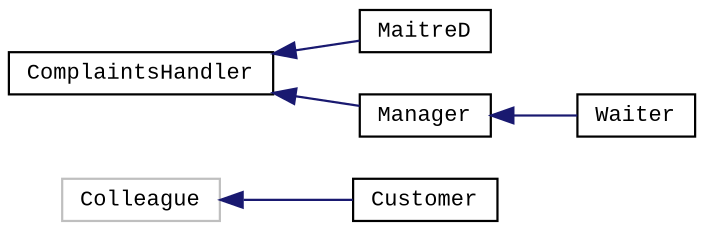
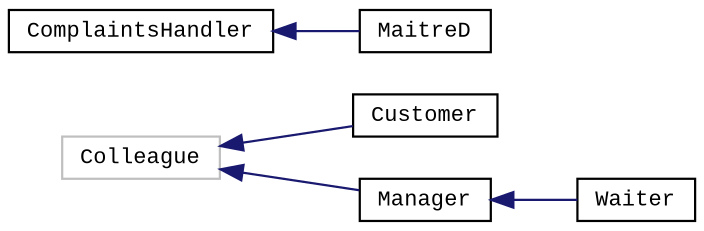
  digraph {
    fontname="Liberation Mono"
    rankdir=LR
    node [color=black fillcolor=white fontname="Liberation Mono" fontsize=10 shape=record style=filled]
    edge [color=midnightblue dir=back fontname="Liberation Mono" fontsize=10 labelfontname=Helvetica labelfontsize=10 style=solid]
    n1 [color=grey75 height=0.2 label=Colleague width=0.4]
    n2 [height=0.2 label=Customer width=0.4]
    n3 [height=0.2 label=MaitreD width=0.4]
    n4 [height=0.2 label=ComplaintsHandler width=0.4]
    n5 [height=0.2 label=Manager width=0.4]
    n6 [height=0.2 label=Waiter width=0.4]
    n1 -> n2
    n4 -> n3
-   n4 -> n5
+   n1 -> n5
    n5 -> n6
  }
